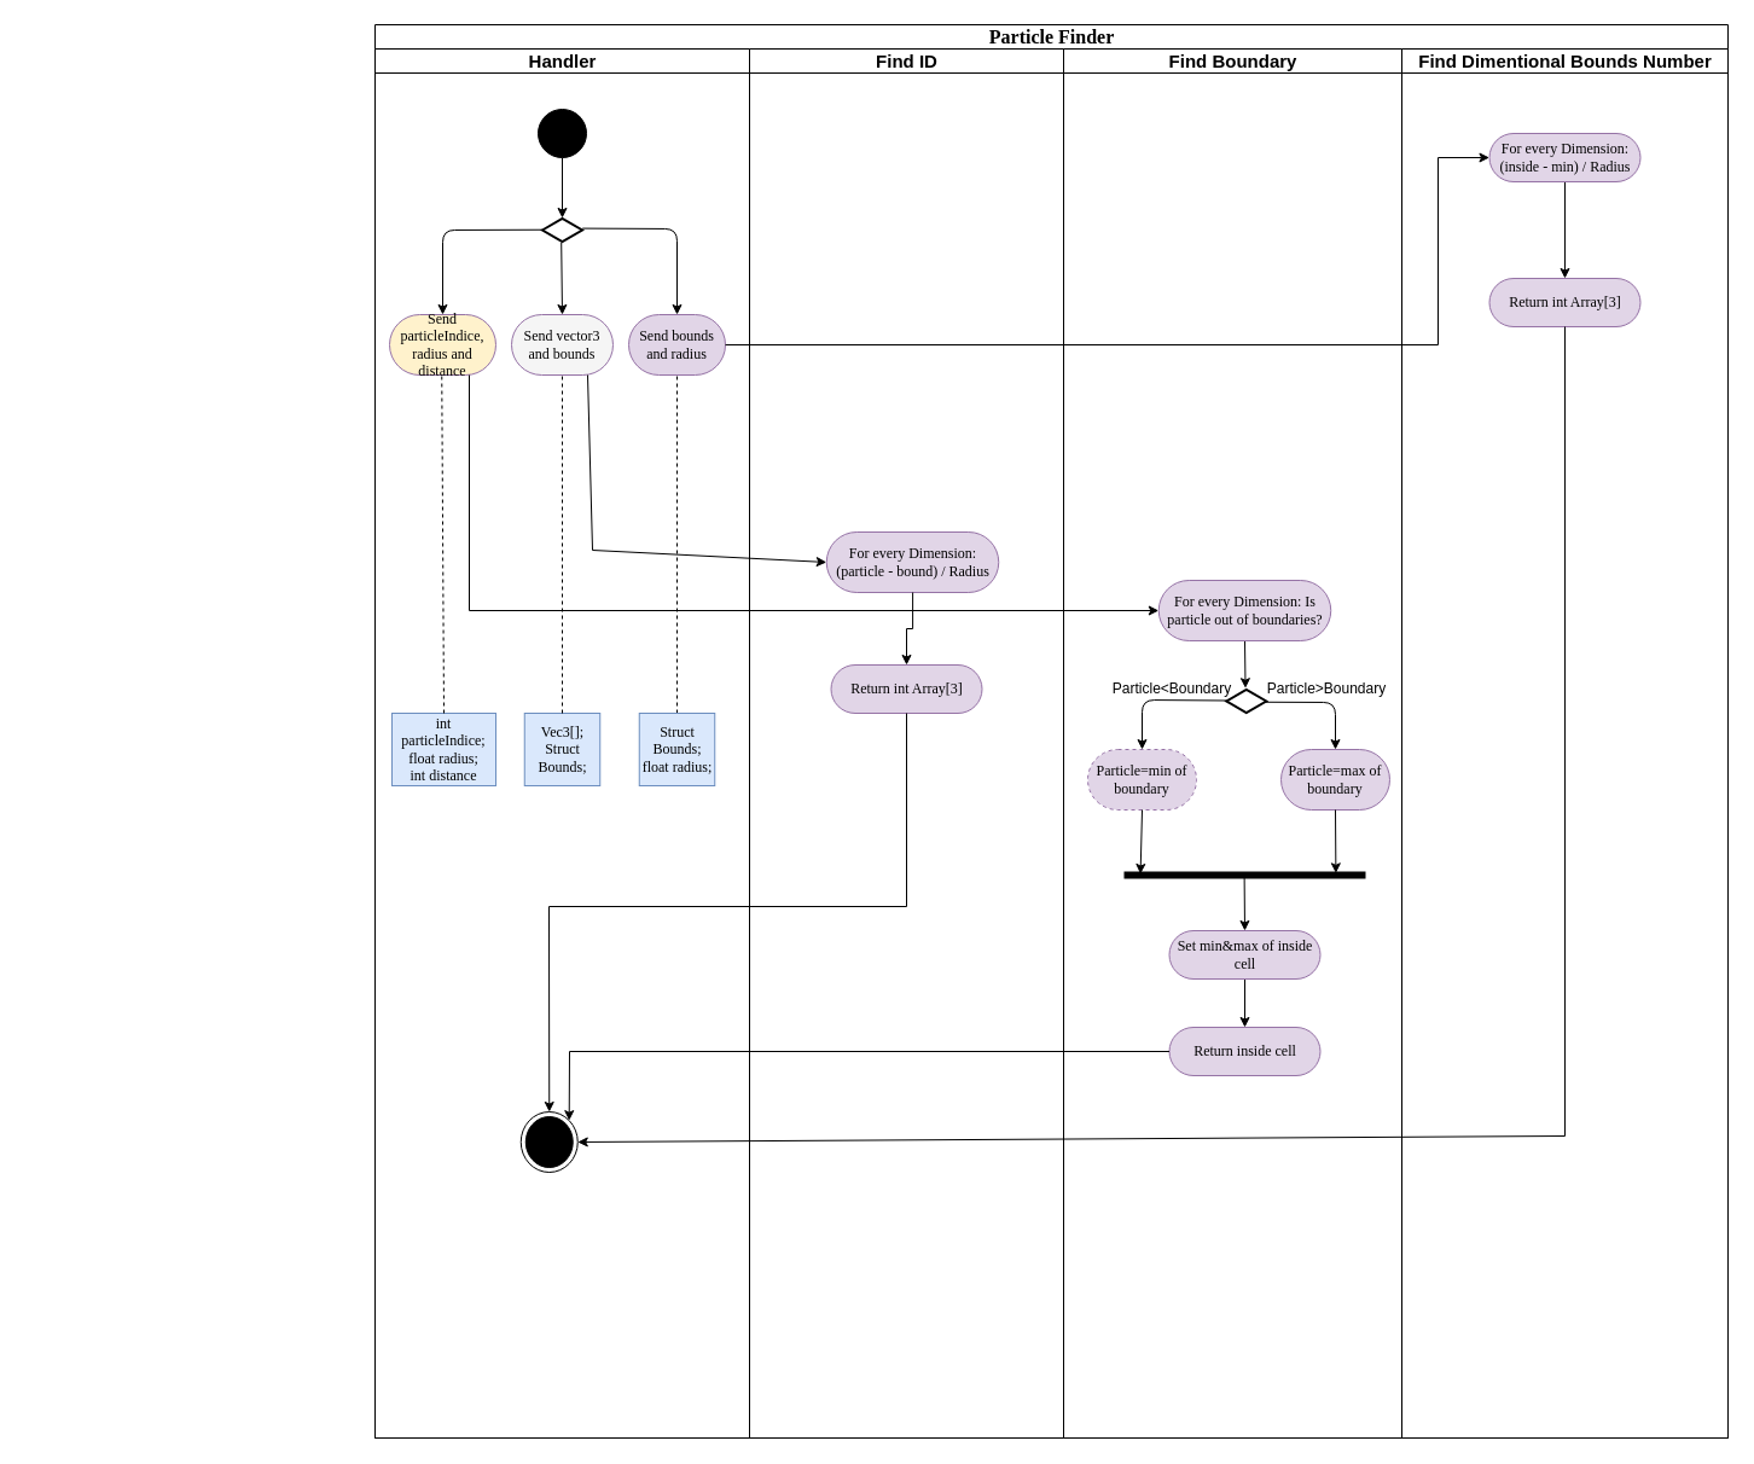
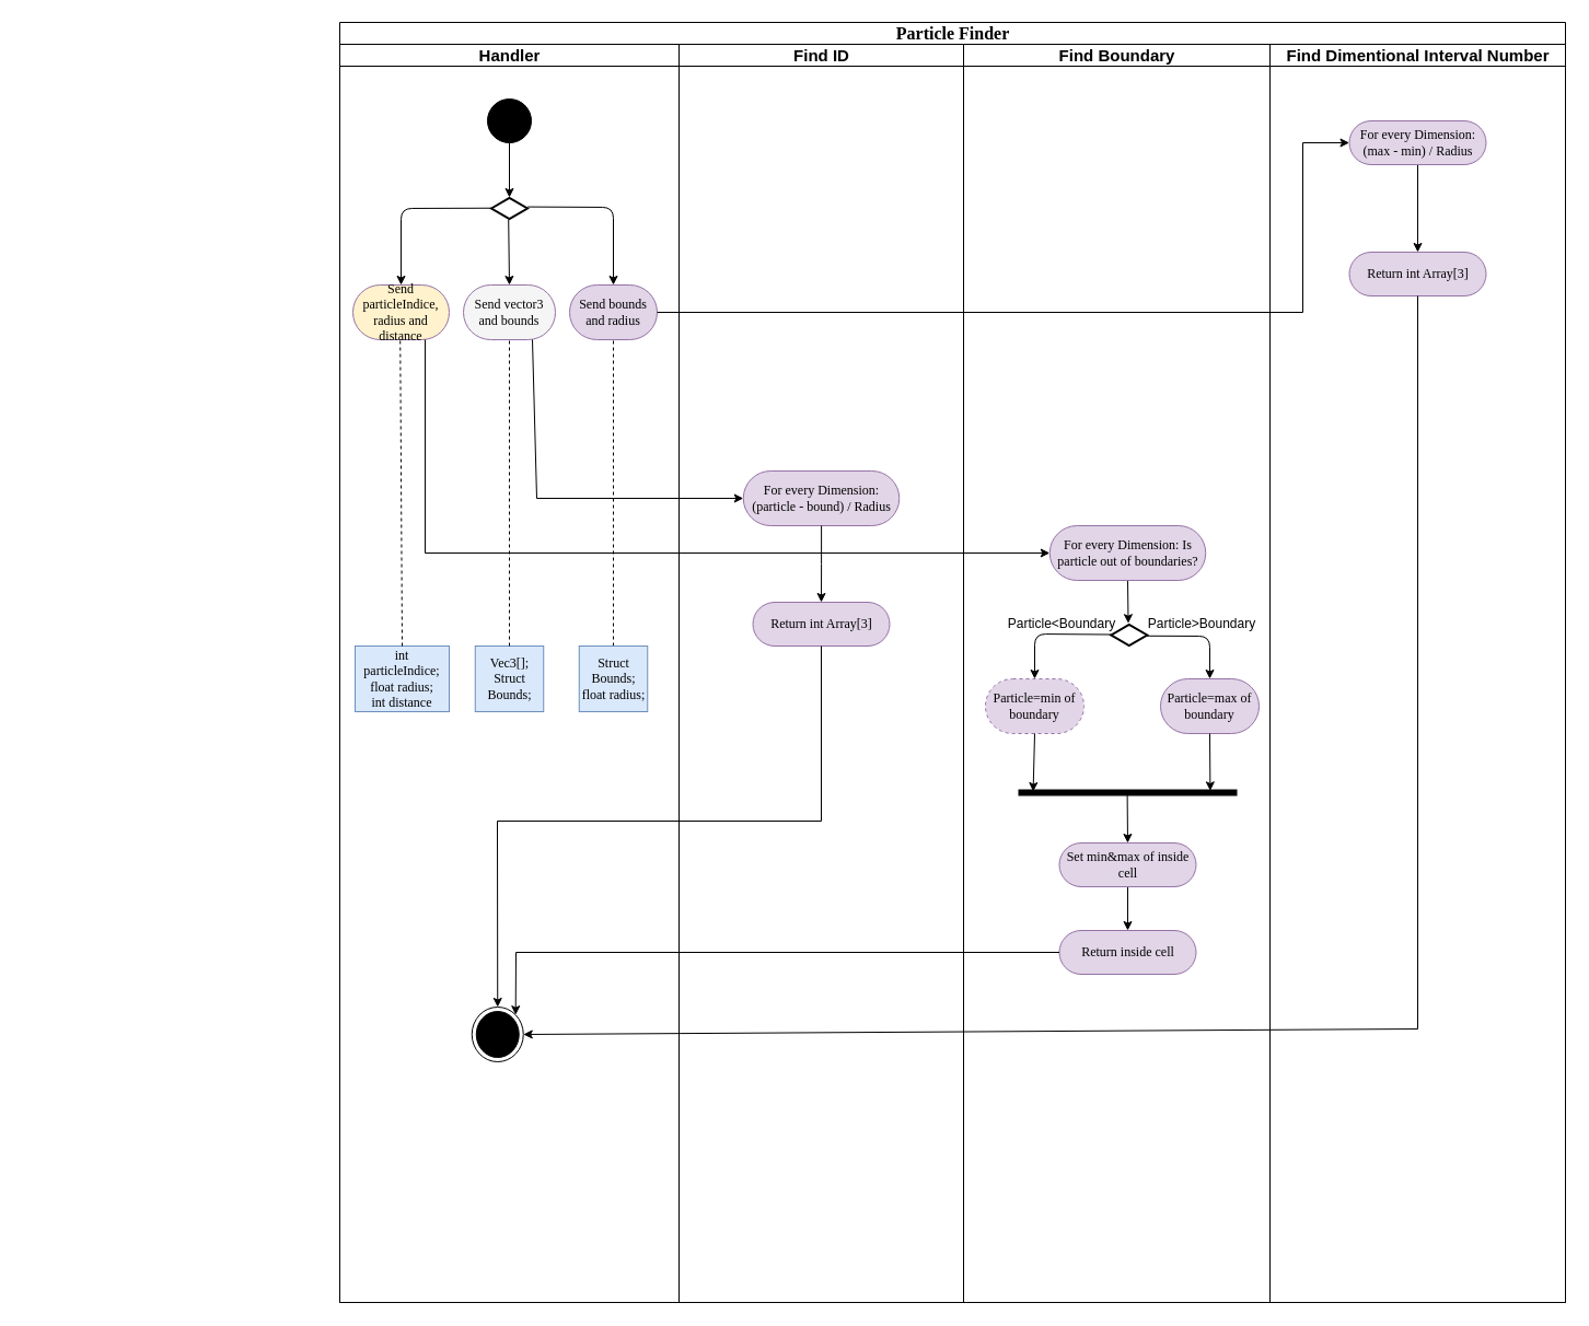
  <mxCell id="0" />
  <mxCell id="1" parent="0" />
  <mxCell id="2" value="&lt;font style=&quot;font-size: 16px&quot;&gt;Particle Finder&lt;/font&gt;" style="swimlane;html=1;childLayout=stackLayout;startSize=20;rounded=0;shadow=0;comic=0;labelBackgroundColor=none;strokeWidth=1;fontFamily=Verdana;fontSize=14;align=center;" parent="1" vertex="1"><mxGeometry x="310" y="20" width="1120" height="1170" as="geometry"><mxRectangle x="40" y="20" width="60" height="20" as="alternateBounds" /></mxGeometry></mxCell>
  <mxCell id="3" value="&lt;font style=&quot;font-size: 15px;&quot;&gt;Handler&lt;/font&gt;" style="swimlane;html=1;startSize=20;fontSize=15;" parent="2" vertex="1"><mxGeometry y="20" width="310" height="1150" as="geometry" /></mxCell>
  <mxCell id="4" value="" style="ellipse;whiteSpace=wrap;html=1;rounded=0;shadow=0;comic=0;labelBackgroundColor=none;strokeWidth=1;fillColor=#000000;fontFamily=Verdana;fontSize=12;align=center;" parent="3" vertex="1"><mxGeometry x="135" y="50" width="40" height="40" as="geometry" /></mxCell>
  <mxCell id="5" value="Send vector3 and bounds" style="rounded=1;whiteSpace=wrap;html=1;shadow=0;comic=0;labelBackgroundColor=none;strokeWidth=1;fontFamily=Verdana;fontSize=12;align=center;arcSize=50;fillColor=#f5f5f5;strokeColor=#9673a6;" parent="3" vertex="1"><mxGeometry x="113" y="220" width="84" height="50" as="geometry" /></mxCell>
  <mxCell id="6" value="" style="endArrow=classic;html=1;entryX=0.5;entryY=0;entryDx=0;entryDy=0;exitX=0.5;exitY=1;exitDx=0;exitDy=0;entryPerimeter=0;" parent="3" source="4" target="8" edge="1"><mxGeometry width="50" height="50" relative="1" as="geometry"><mxPoint x="-230" y="90" as="sourcePoint" /><mxPoint x="155" y="150.0" as="targetPoint" /></mxGeometry></mxCell>
  <mxCell id="7" value="" style="endArrow=classic;html=1;entryX=0.5;entryY=0;entryDx=0;entryDy=0;exitX=0.476;exitY=1.021;exitDx=0;exitDy=0;exitPerimeter=0;" parent="3" source="8" target="5" edge="1"><mxGeometry width="50" height="50" relative="1" as="geometry"><mxPoint x="155" y="190.0" as="sourcePoint" /><mxPoint x="154.5" y="390" as="targetPoint" /></mxGeometry></mxCell>
  <mxCell id="8" value="" style="html=1;whiteSpace=wrap;aspect=fixed;shape=isoRectangle;strokeWidth=2;" parent="3" vertex="1"><mxGeometry x="138.5" y="140" width="33" height="20" as="geometry" /></mxCell>
  <mxCell id="9" value="Send particleIndice, radius and distance" style="rounded=1;whiteSpace=wrap;html=1;shadow=0;comic=0;labelBackgroundColor=none;strokeWidth=1;fontFamily=Verdana;fontSize=12;align=center;arcSize=50;fillColor=#fff2cc;strokeColor=#9673a6;" parent="3" vertex="1"><mxGeometry x="12" y="220" width="88" height="50" as="geometry" /></mxCell>
  <mxCell id="10" value="Send bounds and radius" style="rounded=1;whiteSpace=wrap;html=1;shadow=0;comic=0;labelBackgroundColor=none;strokeWidth=1;fontFamily=Verdana;fontSize=12;align=center;arcSize=50;fillColor=#e1d5e7;strokeColor=#9673a6;" parent="3" vertex="1"><mxGeometry x="210" y="220" width="80" height="50" as="geometry" /></mxCell>
  <mxCell id="11" value="" style="endArrow=classic;html=1;entryX=0.5;entryY=0;entryDx=0;entryDy=0;exitX=1.006;exitY=0.429;exitDx=0;exitDy=0;exitPerimeter=0;" parent="3" source="8" target="10" edge="1"><mxGeometry width="50" height="50" relative="1" as="geometry"><mxPoint x="165.208" y="180.42" as="sourcePoint" /><mxPoint x="166" y="230.0" as="targetPoint" /><Array as="points"><mxPoint x="250" y="149" /></Array></mxGeometry></mxCell>
  <mxCell id="12" value="" style="endArrow=classic;html=1;exitX=0.002;exitY=0.486;exitDx=0;exitDy=0;exitPerimeter=0;" parent="3" source="8" edge="1"><mxGeometry width="50" height="50" relative="1" as="geometry"><mxPoint x="165.208" y="180.42" as="sourcePoint" /><mxPoint x="56" y="220" as="targetPoint" /><Array as="points"><mxPoint x="56" y="150" /></Array></mxGeometry></mxCell>
  <mxCell id="13" value="Vec3[];&lt;br&gt;Struct Bounds;" style="rounded=0;whiteSpace=wrap;html=1;shadow=0;comic=0;labelBackgroundColor=none;strokeWidth=1;fontFamily=Verdana;fontSize=12;align=center;arcSize=50;fillColor=#dae8fc;strokeColor=#6c8ebf;" parent="3" vertex="1"><mxGeometry x="123.75" y="550" width="62.5" height="60" as="geometry" /></mxCell>
  <mxCell id="14" value="" style="endArrow=none;dashed=1;html=1;exitX=0.5;exitY=0;exitDx=0;exitDy=0;" parent="3" source="13" target="5" edge="1"><mxGeometry width="50" height="50" relative="1" as="geometry"><mxPoint x="77.29" y="460.18" as="sourcePoint" /><mxPoint x="155" y="190.0" as="targetPoint" /></mxGeometry></mxCell>
  <mxCell id="15" value="" style="endArrow=none;dashed=1;html=1;exitX=0.5;exitY=0;exitDx=0;exitDy=0;" parent="3" source="19" edge="1"><mxGeometry width="50" height="50" relative="1" as="geometry"><mxPoint x="649.29" y="450.18" as="sourcePoint" /><mxPoint x="250" y="270" as="targetPoint" /></mxGeometry></mxCell>
  <mxCell id="16" value="int particleIndice;&lt;br&gt;float radius;&lt;br&gt;int distance" style="rounded=0;whiteSpace=wrap;html=1;shadow=0;comic=0;labelBackgroundColor=none;strokeWidth=1;fontFamily=Verdana;fontSize=12;align=center;arcSize=50;fillColor=#dae8fc;strokeColor=#6c8ebf;" parent="3" vertex="1"><mxGeometry x="14" y="550" width="86" height="60" as="geometry" /></mxCell>
  <mxCell id="17" value="" style="endArrow=none;dashed=1;html=1;exitX=0.5;exitY=0;exitDx=0;exitDy=0;" parent="3" source="16" edge="1"><mxGeometry width="50" height="50" relative="1" as="geometry"><mxPoint x="934.54" y="440.18" as="sourcePoint" /><mxPoint x="55.25" y="270" as="targetPoint" /></mxGeometry></mxCell>
  <mxCell id="18" value="" style="ellipse;html=1;shape=endState;fillColor=#000000;strokeColor=#000000;" parent="3" vertex="1"><mxGeometry x="120.75" y="880" width="47" height="50" as="geometry" /></mxCell>
  <mxCell id="19" value="Struct Bounds;&lt;br&gt;float radius;" style="rounded=0;whiteSpace=wrap;html=1;shadow=0;comic=0;labelBackgroundColor=none;strokeWidth=1;fontFamily=Verdana;fontSize=12;align=center;arcSize=50;fillColor=#dae8fc;strokeColor=#6c8ebf;" parent="3" vertex="1"><mxGeometry x="218.75" y="550" width="62.5" height="60" as="geometry" /></mxCell>
  <mxCell id="20" value="&lt;font style=&quot;font-size: 15px&quot;&gt;Find ID&lt;/font&gt;" style="swimlane;html=1;startSize=20;" parent="2" vertex="1"><mxGeometry x="310" y="20" width="260" height="1150" as="geometry" /></mxCell>
- <mxCell id="21" value="For every Dimension: (particle - bound) / Radius" style="rounded=1;whiteSpace=wrap;html=1;shadow=0;comic=0;labelBackgroundColor=none;strokeWidth=1;fontFamily=Verdana;fontSize=12;align=center;arcSize=50;fillColor=#e1d5e7;strokeColor=#9673a6;" parent="20" vertex="1"><mxGeometry x="63.75" y="400" width="142.5" height="50" as="geometry" /></mxCell>
+ <mxCell id="21" value="For every Dimension: (particle - bound) / Radius" style="rounded=1;whiteSpace=wrap;html=1;shadow=0;comic=0;labelBackgroundColor=none;strokeWidth=1;fontFamily=Verdana;fontSize=12;align=center;arcSize=50;fillColor=#e1d5e7;strokeColor=#9673a6;" parent="20" vertex="1"><mxGeometry x="58.75" y="390" width="142.5" height="50" as="geometry" /></mxCell>
  <mxCell id="22" value="Return int Array[3]" style="rounded=1;whiteSpace=wrap;html=1;shadow=0;comic=0;labelBackgroundColor=none;strokeWidth=1;fontFamily=Verdana;fontSize=12;align=center;arcSize=50;fillColor=#e1d5e7;strokeColor=#9673a6;" parent="20" vertex="1"><mxGeometry x="67.5" y="510" width="125" height="40" as="geometry" /></mxCell>
  <mxCell id="23" value="" style="edgeStyle=orthogonalEdgeStyle;rounded=0;orthogonalLoop=1;jettySize=auto;html=1;" parent="20" source="21" target="22" edge="1"><mxGeometry relative="1" as="geometry" /></mxCell>
  <mxCell id="24" value="&lt;font style=&quot;font-size: 15px&quot;&gt;Find Boundary&lt;/font&gt;" style="swimlane;html=1;startSize=20;" parent="2" vertex="1"><mxGeometry x="570" y="20" width="280" height="1150" as="geometry" /></mxCell>
  <mxCell id="25" value="Return inside cell" style="rounded=1;whiteSpace=wrap;html=1;shadow=0;comic=0;labelBackgroundColor=none;strokeWidth=1;fontFamily=Verdana;fontSize=12;align=center;arcSize=50;fillColor=#e1d5e7;strokeColor=#9673a6;" parent="24" vertex="1"><mxGeometry x="87.5" y="810" width="125" height="40" as="geometry" /></mxCell>
  <mxCell id="26" value="" style="html=1;whiteSpace=wrap;aspect=fixed;shape=isoRectangle;strokeWidth=2;" parent="24" vertex="1"><mxGeometry x="134.75" y="530" width="33" height="20" as="geometry" /></mxCell>
  <mxCell id="27" value="" style="endArrow=classic;html=1;entryX=0.478;entryY=-0.038;entryDx=0;entryDy=0;exitX=0.5;exitY=1;exitDx=0;exitDy=0;entryPerimeter=0;" parent="24" source="29" target="26" edge="1"><mxGeometry width="50" height="50" relative="1" as="geometry"><mxPoint x="425" y="240.0" as="sourcePoint" /><mxPoint x="-392.25" y="915" as="targetPoint" /></mxGeometry></mxCell>
  <mxCell id="28" value="Particle&amp;lt;Boundary" style="text;html=1;strokeColor=none;fillColor=none;align=center;verticalAlign=middle;whiteSpace=wrap;rounded=0;" parent="24" vertex="1"><mxGeometry x="40" y="520" width="100" height="20" as="geometry" /></mxCell>
  <mxCell id="29" value="For every Dimension: Is particle out of boundaries?" style="rounded=1;whiteSpace=wrap;html=1;shadow=0;comic=0;labelBackgroundColor=none;strokeWidth=1;fontFamily=Verdana;fontSize=12;align=center;arcSize=50;fillColor=#e1d5e7;strokeColor=#9673a6;" parent="24" vertex="1"><mxGeometry x="78.75" y="440" width="142.5" height="50" as="geometry" /></mxCell>
  <mxCell id="30" value="Particle&amp;gt;Boundary" style="text;html=1;strokeColor=none;fillColor=none;align=center;verticalAlign=middle;whiteSpace=wrap;rounded=0;" parent="24" vertex="1"><mxGeometry x="167.75" y="520" width="100" height="20" as="geometry" /></mxCell>
  <mxCell id="31" value="Particle=min of boundary" style="rounded=1;whiteSpace=wrap;html=1;shadow=0;comic=0;labelBackgroundColor=none;strokeWidth=1;fontFamily=Verdana;fontSize=12;align=center;arcSize=50;fillColor=#e1d5e7;strokeColor=#9673a6;dashed=1;" parent="24" vertex="1"><mxGeometry x="20" y="580" width="90" height="50" as="geometry" /></mxCell>
  <mxCell id="32" value="" style="endArrow=classic;html=1;exitX=0.016;exitY=0.475;exitDx=0;exitDy=0;exitPerimeter=0;entryX=0.5;entryY=0;entryDx=0;entryDy=0;" parent="24" source="26" target="31" edge="1"><mxGeometry width="50" height="50" relative="1" as="geometry"><mxPoint x="161.25" y="500" as="sourcePoint" /><mxPoint x="70" y="590" as="targetPoint" /><Array as="points"><mxPoint x="65" y="539" /></Array></mxGeometry></mxCell>
  <mxCell id="33" value="Particle=max of boundary" style="rounded=1;whiteSpace=wrap;html=1;shadow=0;comic=0;labelBackgroundColor=none;strokeWidth=1;fontFamily=Verdana;fontSize=12;align=center;arcSize=50;fillColor=#e1d5e7;strokeColor=#9673a6;" parent="24" vertex="1"><mxGeometry x="180" y="580" width="90" height="50" as="geometry" /></mxCell>
  <mxCell id="34" value="" style="endArrow=classic;html=1;exitX=0.944;exitY=0.538;exitDx=0;exitDy=0;exitPerimeter=0;entryX=0.5;entryY=0;entryDx=0;entryDy=0;" parent="24" source="26" target="33" edge="1"><mxGeometry width="50" height="50" relative="1" as="geometry"><mxPoint x="139.998" y="549.24" as="sourcePoint" /><mxPoint x="220" y="590" as="targetPoint" /><Array as="points"><mxPoint x="225" y="541" /></Array></mxGeometry></mxCell>
  <mxCell id="35" value="" style="line;strokeWidth=6;fillColor=none;align=left;verticalAlign=middle;spacingTop=-1;spacingLeft=3;spacingRight=3;rotatable=0;labelPosition=right;points=[];portConstraint=eastwest;fontSize=14;" parent="24" vertex="1"><mxGeometry x="50" y="680" width="200" height="8" as="geometry" /></mxCell>
  <mxCell id="36" value="" style="endArrow=classic;html=1;entryX=0.068;entryY=0.375;entryDx=0;entryDy=0;exitX=0.5;exitY=1;exitDx=0;exitDy=0;entryPerimeter=0;" parent="24" source="31" target="35" edge="1"><mxGeometry width="50" height="50" relative="1" as="geometry"><mxPoint x="65.36" y="630" as="sourcePoint" /><mxPoint x="64.634" y="669.24" as="targetPoint" /></mxGeometry></mxCell>
  <mxCell id="37" value="" style="endArrow=classic;html=1;entryX=0.877;entryY=0.292;entryDx=0;entryDy=0;exitX=0.5;exitY=1;exitDx=0;exitDy=0;entryPerimeter=0;" parent="24" source="33" target="35" edge="1"><mxGeometry width="50" height="50" relative="1" as="geometry"><mxPoint x="75" y="640" as="sourcePoint" /><mxPoint x="71.34" y="694" as="targetPoint" /></mxGeometry></mxCell>
  <mxCell id="38" value="" style="edgeStyle=orthogonalEdgeStyle;rounded=0;orthogonalLoop=1;jettySize=auto;html=1;" parent="24" source="39" target="25" edge="1"><mxGeometry relative="1" as="geometry" /></mxCell>
  <mxCell id="39" value="Set min&amp;amp;max of inside cell" style="rounded=1;whiteSpace=wrap;html=1;shadow=0;comic=0;labelBackgroundColor=none;strokeWidth=1;fontFamily=Verdana;fontSize=12;align=center;arcSize=50;fillColor=#e1d5e7;strokeColor=#9673a6;" parent="24" vertex="1"><mxGeometry x="87.5" y="730" width="125" height="40" as="geometry" /></mxCell>
  <mxCell id="40" value="" style="endArrow=classic;html=1;exitX=0.498;exitY=0.476;exitDx=0;exitDy=0;exitPerimeter=0;entryX=0.5;entryY=0;entryDx=0;entryDy=0;" parent="24" source="35" target="39" edge="1"><mxGeometry width="50" height="50" relative="1" as="geometry"><mxPoint x="75" y="640" as="sourcePoint" /><mxPoint x="144" y="730" as="targetPoint" /></mxGeometry></mxCell>
- <mxCell id="41" value="&lt;font style=&quot;font-size: 15px&quot;&gt;Find Dimentional Bounds Number&lt;/font&gt;" style="swimlane;html=1;startSize=20;" parent="2" vertex="1"><mxGeometry x="850" y="20" width="270" height="1150" as="geometry" /></mxCell>
+ <mxCell id="41" value="&lt;font style=&quot;font-size: 15px&quot;&gt;Find Dimentional Interval Number&lt;/font&gt;" style="swimlane;html=1;startSize=20;" parent="2" vertex="1"><mxGeometry x="850" y="20" width="270" height="1150" as="geometry" /></mxCell>
  <mxCell id="42" value="" style="edgeStyle=orthogonalEdgeStyle;rounded=0;orthogonalLoop=1;jettySize=auto;html=1;" parent="41" source="43" target="44" edge="1"><mxGeometry relative="1" as="geometry" /></mxCell>
- <mxCell id="43" value="For every Dimension: (inside - min) / Radius" style="rounded=1;whiteSpace=wrap;html=1;shadow=0;comic=0;labelBackgroundColor=none;strokeWidth=1;fontFamily=Verdana;fontSize=12;align=center;arcSize=50;fillColor=#e1d5e7;strokeColor=#9673a6;" parent="41" vertex="1"><mxGeometry x="72.5" y="70" width="125" height="40" as="geometry" /></mxCell>
+ <mxCell id="43" value="For every Dimension: (max - min) / Radius" style="rounded=1;whiteSpace=wrap;html=1;shadow=0;comic=0;labelBackgroundColor=none;strokeWidth=1;fontFamily=Verdana;fontSize=12;align=center;arcSize=50;fillColor=#e1d5e7;strokeColor=#9673a6;" parent="41" vertex="1"><mxGeometry x="72.5" y="70" width="125" height="40" as="geometry" /></mxCell>
  <mxCell id="44" value="Return int Array[3]" style="rounded=1;whiteSpace=wrap;html=1;shadow=0;comic=0;labelBackgroundColor=none;strokeWidth=1;fontFamily=Verdana;fontSize=12;align=center;arcSize=50;fillColor=#e1d5e7;strokeColor=#9673a6;" parent="41" vertex="1"><mxGeometry x="72.5" y="190" width="125" height="40" as="geometry" /></mxCell>
  <mxCell id="45" value="" style="endArrow=classic;html=1;exitX=1;exitY=0.5;exitDx=0;exitDy=0;entryX=0;entryY=0.5;entryDx=0;entryDy=0;rounded=0;" parent="2" source="10" target="43" edge="1"><mxGeometry width="50" height="50" relative="1" as="geometry"><mxPoint x="164.901" y="189.04" as="sourcePoint" /><mxPoint x="901.143" y="265" as="targetPoint" /><Array as="points"><mxPoint x="880" y="265" /><mxPoint x="880" y="110" /></Array></mxGeometry></mxCell>
  <mxCell id="46" value="" style="endArrow=classic;html=1;entryX=0;entryY=0.5;entryDx=0;entryDy=0;exitX=0.75;exitY=1;exitDx=0;exitDy=0;rounded=0;" parent="2" source="5" target="21" edge="1"><mxGeometry width="50" height="50" relative="1" as="geometry"><mxPoint x="164.901" y="189.04" as="sourcePoint" /><mxPoint x="226.88" y="255.85" as="targetPoint" /><Array as="points"><mxPoint x="180" y="435" /></Array></mxGeometry></mxCell>
  <mxCell id="47" value="" style="endArrow=classic;html=1;entryX=0.5;entryY=0;entryDx=0;entryDy=0;exitX=0.5;exitY=1;exitDx=0;exitDy=0;rounded=0;" parent="2" source="22" target="18" edge="1"><mxGeometry width="50" height="50" relative="1" as="geometry"><mxPoint x="186" y="300" as="sourcePoint" /><mxPoint x="378.75" y="445" as="targetPoint" /><Array as="points"><mxPoint x="440" y="730" /><mxPoint x="144" y="730" /></Array></mxGeometry></mxCell>
  <mxCell id="48" value="" style="endArrow=classic;html=1;entryX=1;entryY=0.5;entryDx=0;entryDy=0;exitX=0.5;exitY=1;exitDx=0;exitDy=0;rounded=0;" parent="2" source="44" target="18" edge="1"><mxGeometry width="50" height="50" relative="1" as="geometry"><mxPoint x="450" y="580" as="sourcePoint" /><mxPoint x="154.25" y="910" as="targetPoint" /><Array as="points"><mxPoint x="985" y="920" /></Array></mxGeometry></mxCell>
  <mxCell id="49" value="" style="endArrow=classic;html=1;exitX=0.75;exitY=1;exitDx=0;exitDy=0;entryX=0;entryY=0.5;entryDx=0;entryDy=0;rounded=0;" parent="2" source="9" target="29" edge="1"><mxGeometry width="50" height="50" relative="1" as="geometry"><mxPoint x="186" y="300" as="sourcePoint" /><mxPoint x="630" y="484.706" as="targetPoint" /><Array as="points"><mxPoint x="78" y="485" /></Array></mxGeometry></mxCell>
  <mxCell id="50" value="" style="endArrow=classic;html=1;entryX=1;entryY=0;entryDx=0;entryDy=0;exitX=0;exitY=0.5;exitDx=0;exitDy=0;rounded=0;" parent="2" source="25" target="18" edge="1"><mxGeometry width="50" height="50" relative="1" as="geometry"><mxPoint x="450" y="910" as="sourcePoint" /><mxPoint x="500" y="860" as="targetPoint" /><Array as="points"><mxPoint x="161" y="850" /></Array></mxGeometry></mxCell>
  <mxCell id="51" value="" style="text;strokeColor=none;fillColor=none;align=left;verticalAlign=middle;spacingTop=-1;spacingLeft=4;spacingRight=4;rotatable=0;labelPosition=right;points=[];portConstraint=eastwest;" parent="1" vertex="1"><mxGeometry x="20" y="1060" width="20" height="14" as="geometry" /></mxCell>
